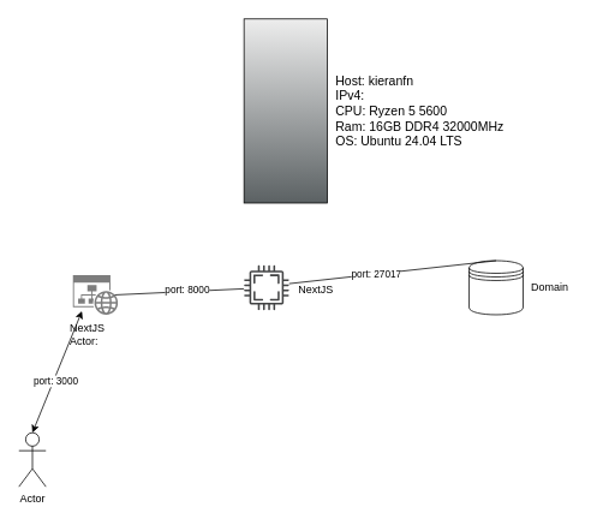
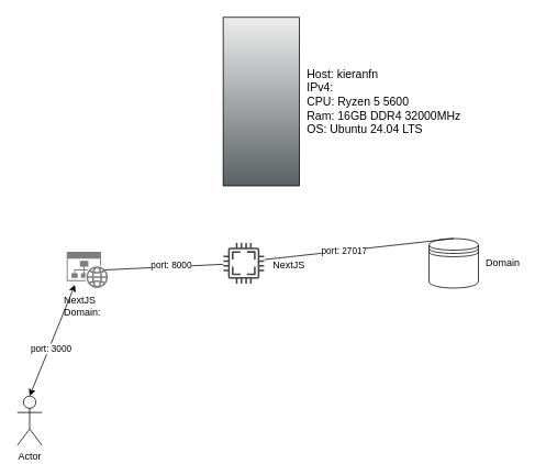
  <mxCell id="0" />
  <mxCell id="1" parent="0" />
  <mxCell id="2" value="" style="shape=mxgraph.networks2.icon;aspect=fixed;fillColor=#EDEDED;strokeColor=#000000;gradientColor=#5B6163;network2IconShadow=1;network2bgFillColor=none;network2Icon=mxgraph.networks2.desktop_pc;network2IconXOffset=-0.003;network2IconYOffset=0.0;network2IconW=0.453;network2IconH=1.0;" vertex="1" parent="1"><mxGeometry x="270" y="20.55" width="92.65" height="204.42" as="geometry" /></mxCell>
  <mxCell id="3" value="Host: kieranfn&#10;IPv4:&amp;nbsp;&#10;CPU: Ryzen 5 5600&#10;Ram: 16GB DDR4 32000MHz&#10;OS: Ubuntu 24.04 LTS" style="text;html=1;align=left;verticalAlign=middle;whiteSpace=wrap;rounded=0;spacing=2;horizontal=1;fontSize=14;" vertex="1" parent="1"><mxGeometry x="370" y="20.55" width="190" height="204.45" as="geometry" /></mxCell>
  <mxCell id="4" value="" style="sketch=0;aspect=fixed;pointerEvents=1;shadow=0;dashed=0;html=1;strokeColor=none;labelPosition=center;verticalLabelPosition=bottom;verticalAlign=top;align=center;shape=mxgraph.mscae.enterprise.website_generic;fillColor=#7D7D7D;" vertex="1" parent="1"><mxGeometry x="80" y="305" width="50" height="44" as="geometry" /></mxCell>
- <mxCell id="5" value="NextJS&lt;br&gt;Actor:" style="text;html=1;align=left;verticalAlign=middle;whiteSpace=wrap;rounded=0;" vertex="1" parent="1"><mxGeometry x="75" y="344" width="55" height="54" as="geometry" /></mxCell>
+ <mxCell id="5" value="NextJS&lt;br&gt;Domain:" style="text;html=1;align=left;verticalAlign=middle;whiteSpace=wrap;rounded=0;" vertex="1" parent="1"><mxGeometry x="75" y="344" width="55" height="54" as="geometry" /></mxCell>
  <mxCell id="6" value="" style="shape=datastore;whiteSpace=wrap;html=1;" vertex="1" parent="1"><mxGeometry x="520" y="289" width="60" height="60" as="geometry" /></mxCell>
  <mxCell id="7" value="&lt;div&gt;Domain&lt;/div&gt;" style="text;html=1;align=center;verticalAlign=middle;whiteSpace=wrap;rounded=0;" vertex="1" parent="1"><mxGeometry x="580" y="304" width="60" height="30" as="geometry" /></mxCell>
  <mxCell id="8" value="" style="endArrow=none;html=1;rounded=0;entryX=0.5;entryY=0;entryDx=0;entryDy=0;exitX=0;exitY=0.25;exitDx=0;exitDy=0;" edge="1" parent="1" source="11" target="6"><mxGeometry width="50" height="50" relative="1" as="geometry"><mxPoint x="260" y="215" as="sourcePoint" /><mxPoint x="310" y="165" as="targetPoint" /></mxGeometry></mxCell>
  <mxCell id="9" value="port: 27017" style="edgeLabel;html=1;align=center;verticalAlign=middle;resizable=0;points=[];" vertex="1" connectable="0" parent="8"><mxGeometry x="-0.158" relative="1" as="geometry"><mxPoint as="offset" /></mxGeometry></mxCell>
  <mxCell id="10" value="" style="sketch=0;pointerEvents=1;shadow=0;dashed=0;html=1;strokeColor=none;fillColor=#434445;aspect=fixed;labelPosition=center;verticalLabelPosition=bottom;verticalAlign=top;align=center;outlineConnect=0;shape=mxgraph.vvd.cpu;" vertex="1" parent="1"><mxGeometry x="270" y="294" width="50" height="50" as="geometry" /></mxCell>
  <mxCell id="11" value="NextJS" style="text;html=1;align=center;verticalAlign=middle;whiteSpace=wrap;rounded=0;" vertex="1" parent="1"><mxGeometry x="320" y="307" width="60" height="30" as="geometry" /></mxCell>
  <mxCell id="12" value="" style="endArrow=none;html=1;rounded=0;entryX=0.93;entryY=0.5;entryDx=0;entryDy=0;entryPerimeter=0;" edge="1" parent="1" source="10" target="4"><mxGeometry width="50" height="50" relative="1" as="geometry"><mxPoint x="260" y="215" as="sourcePoint" /><mxPoint x="310" y="165" as="targetPoint" /></mxGeometry></mxCell>
  <mxCell id="13" value="port: 8000" style="edgeLabel;html=1;align=center;verticalAlign=middle;resizable=0;points=[];" vertex="1" connectable="0" parent="12"><mxGeometry x="-0.124" y="-3" relative="1" as="geometry"><mxPoint as="offset" /></mxGeometry></mxCell>
  <mxCell id="14" value="Actor" style="shape=umlActor;verticalLabelPosition=bottom;verticalAlign=top;html=1;outlineConnect=0;" vertex="1" parent="1"><mxGeometry x="20" y="480" width="30" height="60" as="geometry" /></mxCell>
  <mxCell id="15" value="" style="endArrow=classic;startArrow=classic;html=1;rounded=0;entryX=0.5;entryY=0;entryDx=0;entryDy=0;entryPerimeter=0;exitX=0.116;exitY=0.857;exitDx=0;exitDy=0;exitPerimeter=0;" edge="1" parent="1" target="14"><mxGeometry width="50" height="50" relative="1" as="geometry"><mxPoint x="90.04" y="344.94" as="sourcePoint" /><mxPoint x="310" y="275" as="targetPoint" /></mxGeometry></mxCell>
  <mxCell id="16" value="port: 3000" style="edgeLabel;html=1;align=center;verticalAlign=middle;resizable=0;points=[];" vertex="1" connectable="0" parent="15"><mxGeometry x="0.133" y="2" relative="1" as="geometry"><mxPoint as="offset" /></mxGeometry></mxCell>
